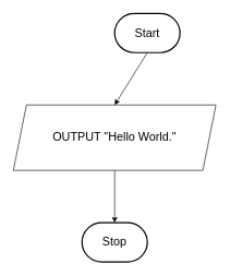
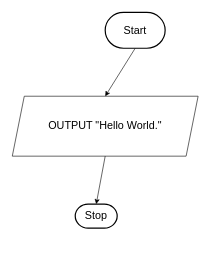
  <mxCell id="0" />
  <mxCell id="1" parent="0" />
  <mxCell id="2" value="&lt;font style=&quot;font-size: 18px;&quot;&gt;OUTPUT &quot;Hello World.&quot;&lt;/font&gt;" style="shape=parallelogram;perimeter=parallelogramPerimeter;whiteSpace=wrap;html=1;fixedSize=1;" parent="1" vertex="1"><mxGeometry x="20" y="160" width="310" height="100" as="geometry" /></mxCell>
  <mxCell id="3" value="" style="endArrow=classic;html=1;rounded=0;entryX=0.5;entryY=0;entryDx=0;entryDy=0;exitX=0.5;exitY=1;exitDx=0;exitDy=0;exitPerimeter=0;" parent="1" source="5" target="2" edge="1"><mxGeometry width="50" height="50" relative="1" as="geometry"><mxPoint x="175" y="90" as="sourcePoint" /><mxPoint x="85" y="200" as="targetPoint" /></mxGeometry></mxCell>
  <mxCell id="4" value="" style="endArrow=classic;html=1;rounded=0;entryX=0.5;entryY=0;entryDx=0;entryDy=0;exitX=0.5;exitY=1;exitDx=0;exitDy=0;entryPerimeter=0;" parent="1" source="2" target="6" edge="1"><mxGeometry width="50" height="50" relative="1" as="geometry"><mxPoint x="-115" y="400" as="sourcePoint" /><mxPoint x="175" y="380" as="targetPoint" /></mxGeometry></mxCell>
  <mxCell id="5" value="&lt;font style=&quot;font-size: 18px;&quot;&gt;Start&lt;/font&gt;" style="strokeWidth=2;html=1;shape=mxgraph.flowchart.terminator;whiteSpace=wrap;" vertex="1" parent="1"><mxGeometry x="175" y="20" width="100" height="60" as="geometry" /></mxCell>
- <mxCell id="6" value="&lt;font style=&quot;font-size: 18px;&quot;&gt;Stop&lt;/font&gt;" style="strokeWidth=2;html=1;shape=mxgraph.flowchart.terminator;whiteSpace=wrap;" vertex="1" parent="1"><mxGeometry x="125" y="340" width="100" height="60" as="geometry" /></mxCell>
+ <mxCell id="6" value="&lt;font style=&quot;font-size: 18px;&quot;&gt;Stop&lt;/font&gt;" style="strokeWidth=2;html=1;shape=mxgraph.flowchart.terminator;whiteSpace=wrap;" vertex="1" parent="1"><mxGeometry x="125" y="340" width="70" height="40" as="geometry" /></mxCell>
